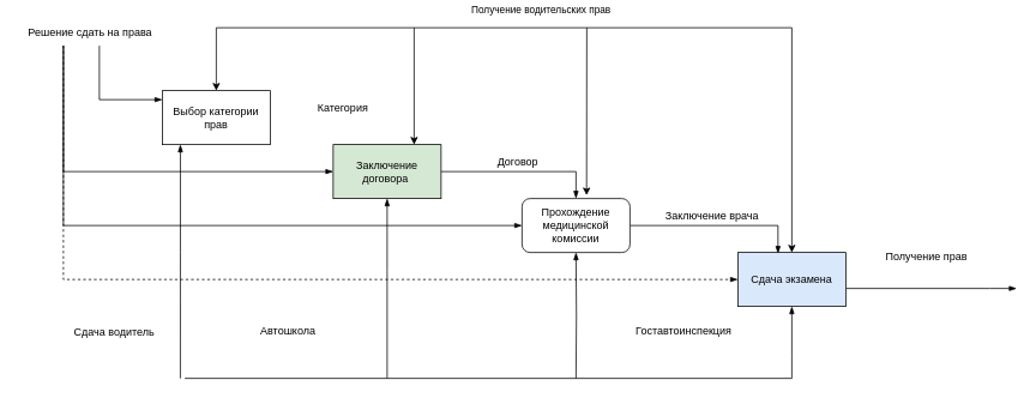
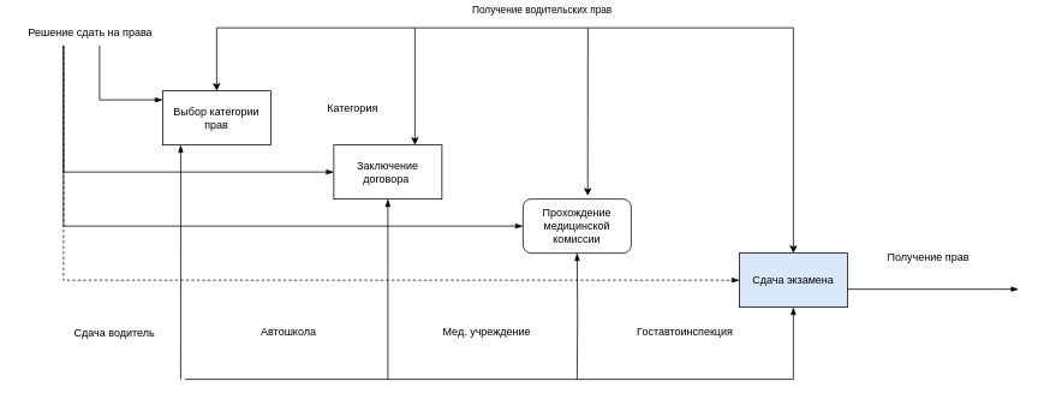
  <mxCell id="0" />
  <mxCell id="1" parent="0" />
  <mxCell id="2" value="Выбор категории прав" style="rounded=0;whiteSpace=wrap;html=1;" parent="1" vertex="1"><mxGeometry x="180" y="100" width="120" height="60" as="geometry" /></mxCell>
- <mxCell id="3" value="Договор" style="edgeStyle=orthogonalEdgeStyle;rounded=0;orthogonalLoop=1;jettySize=auto;html=1;entryX=0.5;entryY=0;entryDx=0;entryDy=0;fontSize=12;endArrow=blockThin;endFill=1;" parent="1" source="4" target="6" edge="1"><mxGeometry x="-0.059" y="10" relative="1" as="geometry"><mxPoint as="offset" /></mxGeometry></mxCell>
- <mxCell id="4" value="&lt;span style=&quot;font-size: 12px;&quot;&gt;&lt;font style=&quot;vertical-align: inherit;&quot;&gt;&lt;font style=&quot;vertical-align: inherit;&quot;&gt;&lt;font style=&quot;vertical-align: inherit;&quot;&gt;&lt;font style=&quot;vertical-align: inherit;&quot;&gt;Заключение договора&amp;nbsp;&lt;/font&gt;&lt;/font&gt;&lt;/font&gt;&lt;/font&gt;&lt;/span&gt;" style="rounded=0;whiteSpace=wrap;html=1;fontSize=10;fillColor=#d5e8d4;" parent="1" vertex="1"><mxGeometry x="370" y="160" width="120" height="60" as="geometry" /></mxCell>
- <mxCell id="5" value="Заключение врача" style="edgeStyle=orthogonalEdgeStyle;rounded=0;orthogonalLoop=1;jettySize=auto;html=1;entryX=0.372;entryY=0.022;entryDx=0;entryDy=0;entryPerimeter=0;fontSize=12;endArrow=blockThin;endFill=1;" parent="1" source="6" target="8" edge="1"><mxGeometry x="-0.074" y="10" relative="1" as="geometry"><Array as="points"><mxPoint x="865" y="250" /></Array><mxPoint as="offset" /></mxGeometry></mxCell>
+ <mxCell id="4" value="&lt;span style=&quot;font-size: 12px;&quot;&gt;&lt;font style=&quot;vertical-align: inherit;&quot;&gt;&lt;font style=&quot;vertical-align: inherit;&quot;&gt;&lt;font style=&quot;vertical-align: inherit;&quot;&gt;&lt;font style=&quot;vertical-align: inherit;&quot;&gt;Заключение договора&amp;nbsp;&lt;/font&gt;&lt;/font&gt;&lt;/font&gt;&lt;/font&gt;&lt;/span&gt;" style="rounded=0;whiteSpace=wrap;html=1;fontSize=10;" parent="1" vertex="1"><mxGeometry x="370" y="160" width="120" height="60" as="geometry" /></mxCell>
  <mxCell id="6" value="&lt;font style=&quot;vertical-align: inherit;&quot;&gt;&lt;font style=&quot;vertical-align: inherit;&quot;&gt;&lt;font style=&quot;vertical-align: inherit;&quot;&gt;&lt;font style=&quot;vertical-align: inherit;&quot;&gt;Прохождение медицинской комиссии&lt;/font&gt;&lt;/font&gt;&lt;/font&gt;&lt;/font&gt;" style="whiteSpace=wrap;html=1;fontSize=12;rounded=1;" parent="1" vertex="1"><mxGeometry x="580" y="220" width="120" height="60" as="geometry" /></mxCell>
  <mxCell id="7" style="edgeStyle=orthogonalEdgeStyle;rounded=0;orthogonalLoop=1;jettySize=auto;html=1;fontSize=12;endArrow=blockThin;endFill=1;" parent="1" source="8" edge="1"><mxGeometry relative="1" as="geometry"><mxPoint x="1130" y="320" as="targetPoint" /><Array as="points"><mxPoint x="1100" y="320" /></Array></mxGeometry></mxCell>
  <mxCell id="8" value="Сдача экзамена" style="rounded=0;whiteSpace=wrap;html=1;fontSize=12;fillColor=#dae8fc;" parent="1" vertex="1"><mxGeometry x="820" y="280" width="120" height="60" as="geometry" /></mxCell>
  <mxCell id="9" style="edgeStyle=orthogonalEdgeStyle;rounded=0;orthogonalLoop=1;jettySize=auto;html=1;fontSize=12;endArrow=blockThin;endFill=1;" parent="1" target="2" edge="1"><mxGeometry relative="1" as="geometry"><Array as="points"><mxPoint x="200" y="280" /><mxPoint x="200" y="280" /></Array><mxPoint x="200.059" y="420" as="sourcePoint" /></mxGeometry></mxCell>
  <mxCell id="10" style="edgeStyle=orthogonalEdgeStyle;rounded=0;orthogonalLoop=1;jettySize=auto;html=1;fontSize=12;endArrow=blockThin;endFill=1;" parent="1" target="4" edge="1"><mxGeometry relative="1" as="geometry"><Array as="points"><mxPoint x="430" y="300" /><mxPoint x="430" y="300" /></Array><mxPoint x="430" y="420" as="sourcePoint" /></mxGeometry></mxCell>
  <mxCell id="11" value="&lt;font style=&quot;vertical-align: inherit;&quot;&gt;&lt;font style=&quot;vertical-align: inherit;&quot;&gt;Автошкола&lt;/font&gt;&lt;/font&gt;" style="text;html=1;strokeColor=none;fillColor=none;align=center;verticalAlign=middle;whiteSpace=wrap;rounded=0;fontSize=12;" parent="1" vertex="1"><mxGeometry x="290" y="352.5" width="60" height="30" as="geometry" /></mxCell>
  <mxCell id="12" style="edgeStyle=orthogonalEdgeStyle;rounded=0;orthogonalLoop=1;jettySize=auto;html=1;entryX=0.5;entryY=1;entryDx=0;entryDy=0;fontSize=12;endArrow=blockThin;endFill=1;" parent="1" target="6" edge="1"><mxGeometry relative="1" as="geometry"><mxPoint x="640" y="420" as="sourcePoint" /></mxGeometry></mxCell>
+ <mxCell id="13" value="&lt;font style=&quot;vertical-align: inherit;&quot;&gt;&lt;font style=&quot;vertical-align: inherit;&quot;&gt;Мед. учреждение&lt;/font&gt;&lt;/font&gt;" style="text;html=1;strokeColor=none;fillColor=none;align=center;verticalAlign=middle;whiteSpace=wrap;rounded=0;fontSize=12;" parent="1" vertex="1"><mxGeometry x="480" y="352.5" width="120" height="30" as="geometry" /></mxCell>
  <mxCell id="14" style="edgeStyle=orthogonalEdgeStyle;rounded=0;orthogonalLoop=1;jettySize=auto;html=1;entryX=0.5;entryY=1;entryDx=0;entryDy=0;fontSize=12;endArrow=blockThin;endFill=1;" parent="1" target="8" edge="1"><mxGeometry relative="1" as="geometry"><mxPoint x="880" y="420" as="sourcePoint" /><Array as="points"><mxPoint x="880" y="395" /></Array></mxGeometry></mxCell>
  <mxCell id="15" value="Гоставтоинспекция" style="text;html=1;strokeColor=none;fillColor=none;align=center;verticalAlign=middle;whiteSpace=wrap;rounded=0;fontSize=12;" parent="1" vertex="1"><mxGeometry x="730" y="352.5" width="60" height="30" as="geometry" /></mxCell>
  <mxCell id="16" style="edgeStyle=orthogonalEdgeStyle;rounded=0;orthogonalLoop=1;jettySize=auto;html=1;fontSize=12;endArrow=blockThin;endFill=1;entryX=0;entryY=0.5;entryDx=0;entryDy=0;dashed=1;" parent="1" source="18" target="8" edge="1"><mxGeometry relative="1" as="geometry"><mxPoint x="790" y="380" as="targetPoint" /><mxPoint x="70.059" y="60" as="sourcePoint" /><Array as="points"><mxPoint x="70" y="310" /></Array></mxGeometry></mxCell>
  <mxCell id="17" style="edgeStyle=orthogonalEdgeStyle;rounded=0;orthogonalLoop=1;jettySize=auto;html=1;fontSize=12;endArrow=blockThin;endFill=1;" parent="1" source="18" edge="1"><mxGeometry relative="1" as="geometry"><mxPoint x="130" y="30" as="sourcePoint" /><mxPoint x="180" y="110" as="targetPoint" /><Array as="points"><mxPoint x="110" y="110" /></Array></mxGeometry></mxCell>
  <mxCell id="18" value="Решение сдать на права" style="text;html=1;strokeColor=none;fillColor=none;align=center;verticalAlign=middle;whiteSpace=wrap;rounded=0;fontSize=12;" parent="1" vertex="1"><mxGeometry x="20" y="20" width="160" height="30" as="geometry" /></mxCell>
  <mxCell id="19" value="Получение прав" style="text;html=1;strokeColor=none;fillColor=none;align=center;verticalAlign=middle;whiteSpace=wrap;rounded=0;fontSize=12;" parent="1" vertex="1"><mxGeometry x="980" y="270" width="100" height="30" as="geometry" /></mxCell>
- <mxCell id="20" value="Категория" style="text;html=1;strokeColor=none;fillColor=none;align=center;verticalAlign=middle;whiteSpace=wrap;rounded=0;fontSize=12;" parent="1" vertex="1"><mxGeometry x="316" y="105" width="130" height="30" as="geometry" /></mxCell>
+ <mxCell id="20" value="Категория" style="text;html=1;strokeColor=none;fillColor=none;align=center;verticalAlign=middle;whiteSpace=wrap;rounded=0;fontSize=12;" parent="1" vertex="1"><mxGeometry x="326" y="105" width="130" height="30" as="geometry" /></mxCell>
  <mxCell id="21" style="edgeStyle=orthogonalEdgeStyle;rounded=0;orthogonalLoop=1;jettySize=auto;html=1;fontSize=12;endArrow=blockThin;endFill=1;entryX=0;entryY=0.5;entryDx=0;entryDy=0;" parent="1" target="4" edge="1"><mxGeometry relative="1" as="geometry"><mxPoint x="69.999" y="50" as="sourcePoint" /><mxPoint x="139.94" y="110" as="targetPoint" /><Array as="points"><mxPoint x="70" y="190" /></Array></mxGeometry></mxCell>
  <mxCell id="22" style="edgeStyle=orthogonalEdgeStyle;rounded=0;orthogonalLoop=1;jettySize=auto;html=1;fontSize=12;endArrow=blockThin;endFill=1;entryX=0;entryY=0.5;entryDx=0;entryDy=0;" parent="1" target="6" edge="1"><mxGeometry relative="1" as="geometry"><mxPoint x="70" y="50" as="sourcePoint" /><mxPoint x="380" y="200" as="targetPoint" /><Array as="points"><mxPoint x="70" y="60" /><mxPoint x="70" y="240" /></Array></mxGeometry></mxCell>
  <mxCell id="23" value="Получение водительских прав" style="endArrow=classic;startArrow=classic;html=1;rounded=0;entryX=0.5;entryY=0;entryDx=0;entryDy=0;" parent="1" target="2" edge="1"><mxGeometry x="0.104" y="-20" width="50" height="50" relative="1" as="geometry"><mxPoint x="880" y="280" as="sourcePoint" /><mxPoint x="930" y="230" as="targetPoint" /><Array as="points"><mxPoint x="880" y="30" /><mxPoint x="240" y="30" /></Array><mxPoint x="1" as="offset" /></mxGeometry></mxCell>
  <mxCell id="24" value="" style="endArrow=classic;html=1;rounded=0;entryX=0.598;entryY=-0.061;entryDx=0;entryDy=0;entryPerimeter=0;" parent="1" target="6" edge="1"><mxGeometry width="50" height="50" relative="1" as="geometry"><mxPoint x="652" y="30" as="sourcePoint" /><mxPoint x="700" y="-20" as="targetPoint" /></mxGeometry></mxCell>
  <mxCell id="25" value="" style="endArrow=classic;html=1;rounded=0;" parent="1" edge="1"><mxGeometry width="50" height="50" relative="1" as="geometry"><mxPoint x="460" y="30" as="sourcePoint" /><mxPoint x="460" y="160" as="targetPoint" /></mxGeometry></mxCell>
  <mxCell id="26" value="" style="endArrow=none;html=1;rounded=0;exitX=0.25;exitY=0;exitDx=0;exitDy=0;" parent="1" edge="1"><mxGeometry width="50" height="50" relative="1" as="geometry"><mxPoint x="205" y="420" as="sourcePoint" /><mxPoint x="880" y="420" as="targetPoint" /></mxGeometry></mxCell>
  <mxCell id="27" value="&lt;span style=&quot;font-family: Helvetica; font-size: 12px; font-style: normal; font-variant-ligatures: normal; font-variant-caps: normal; font-weight: 400; letter-spacing: normal; orphans: 2; text-align: center; text-indent: 0px; text-transform: none; widows: 2; word-spacing: 0px; -webkit-text-stroke-width: 0px; text-decoration-thickness: initial; text-decoration-style: initial; text-decoration-color: initial; float: none; display: inline !important;&quot;&gt;Сдача водитель&lt;/span&gt;" style="text;whiteSpace=wrap;html=1;fontColor=default;labelBackgroundColor=none;" parent="1" vertex="1"><mxGeometry x="80" y="355" width="110" height="25" as="geometry" /></mxCell>
